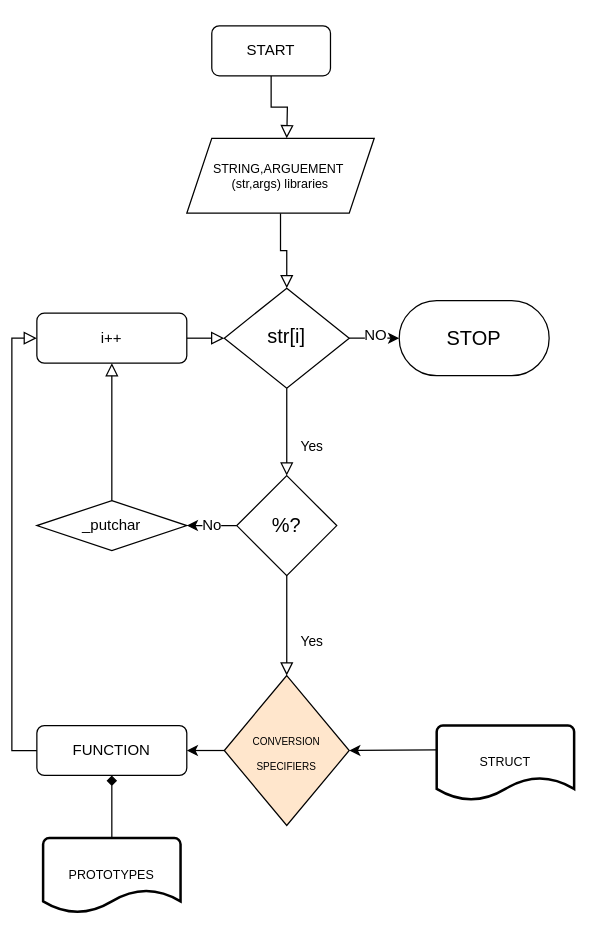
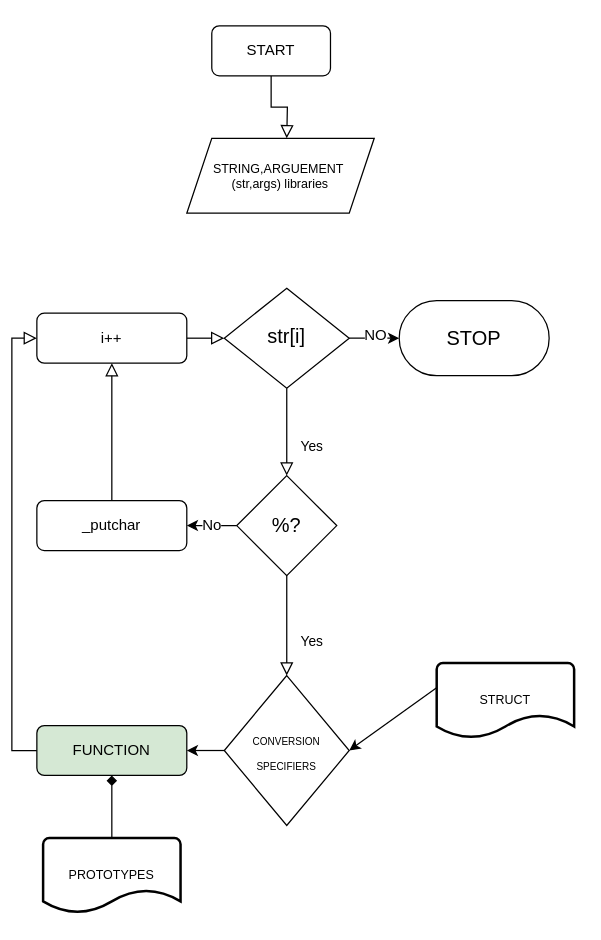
  <mxCell id="0" />
  <mxCell id="1" parent="0" />
  <mxCell id="2" value="" style="rounded=0;html=1;jettySize=auto;orthogonalLoop=1;fontSize=11;endArrow=block;endFill=0;endSize=8;strokeWidth=1;shadow=0;labelBackgroundColor=none;edgeStyle=orthogonalEdgeStyle;" parent="1" source="3" edge="1"><mxGeometry relative="1" as="geometry"><mxPoint x="220" y="110" as="targetPoint" /></mxGeometry></mxCell>
  <mxCell id="3" value="START" style="rounded=1;whiteSpace=wrap;html=1;fontSize=12;glass=0;strokeWidth=1;shadow=0;" parent="1" vertex="1"><mxGeometry x="160" y="20" width="95" height="40" as="geometry" /></mxCell>
- <mxCell id="4" value="&lt;br&gt;" style="rounded=0;html=1;jettySize=auto;orthogonalLoop=1;fontSize=11;endArrow=block;endFill=0;endSize=8;strokeWidth=1;shadow=0;labelBackgroundColor=none;edgeStyle=orthogonalEdgeStyle;exitX=0.5;exitY=1;exitDx=0;exitDy=0;" parent="1" source="9" target="7" edge="1"><mxGeometry y="20" relative="1" as="geometry"><mxPoint as="offset" /><mxPoint x="220" y="190" as="sourcePoint" /></mxGeometry></mxCell>
  <mxCell id="5" value="Yes" style="rounded=0;html=1;jettySize=auto;orthogonalLoop=1;fontSize=11;endArrow=block;endFill=0;endSize=8;strokeWidth=1;shadow=0;labelBackgroundColor=none;edgeStyle=orthogonalEdgeStyle;" parent="1" source="7" target="14" edge="1"><mxGeometry x="0.333" y="20" relative="1" as="geometry"><mxPoint as="offset" /><mxPoint x="220" y="370" as="targetPoint" /></mxGeometry></mxCell>
  <mxCell id="6" value="" style="edgeStyle=orthogonalEdgeStyle;rounded=0;html=1;jettySize=auto;orthogonalLoop=1;fontSize=11;endArrow=block;endFill=0;endSize=8;strokeWidth=1;shadow=0;labelBackgroundColor=none;exitX=1;exitY=0.5;exitDx=0;exitDy=0;entryX=0;entryY=0.5;entryDx=0;entryDy=0;" parent="1" source="8" target="7" edge="1"><mxGeometry y="10" relative="1" as="geometry"><mxPoint as="offset" /></mxGeometry></mxCell>
  <mxCell id="7" value="&lt;font style=&quot;font-size: 16px;&quot;&gt;str[i]&lt;/font&gt;" style="rhombus;whiteSpace=wrap;html=1;shadow=0;fontFamily=Helvetica;fontSize=12;align=center;strokeWidth=1;spacing=6;spacingTop=-4;" parent="1" vertex="1"><mxGeometry x="170" y="230" width="100" height="80" as="geometry" /></mxCell>
  <mxCell id="8" value="i++" style="rounded=1;whiteSpace=wrap;html=1;fontSize=12;glass=0;strokeWidth=1;shadow=0;" parent="1" vertex="1"><mxGeometry x="20" y="250" width="120" height="40" as="geometry" /></mxCell>
  <mxCell id="9" value="&lt;div style=&quot;font-size: 10px;&quot;&gt;&lt;span style=&quot;background-color: initial;&quot;&gt;&lt;font style=&quot;font-size: 10px;&quot;&gt;STRING,ARGUEMENT&amp;nbsp;&lt;/font&gt;&lt;/span&gt;&lt;/div&gt;&lt;div style=&quot;font-size: 10px;&quot;&gt;&lt;font style=&quot;font-size: 10px;&quot;&gt;&lt;span style=&quot;background-color: initial;&quot;&gt;(str,args)&amp;nbsp;&lt;/span&gt;&lt;span style=&quot;background-color: initial;&quot;&gt;libraries&lt;/span&gt;&lt;/font&gt;&lt;/div&gt;" style="shape=parallelogram;perimeter=parallelogramPerimeter;whiteSpace=wrap;html=1;fixedSize=1;align=center;" vertex="1" parent="1"><mxGeometry x="140" y="110" width="150" height="60" as="geometry" /></mxCell>
- <mxCell id="10" value="&lt;div style=&quot;&quot;&gt;&lt;span style=&quot;background-color: initial; line-height: 0.7;&quot;&gt;&lt;font style=&quot;font-size: 10px;&quot;&gt;STRUCT&lt;/font&gt;&lt;/span&gt;&lt;/div&gt;" style="strokeWidth=2;html=1;shape=mxgraph.flowchart.document2;whiteSpace=wrap;size=0.308;fontSize=7;align=center;" vertex="1" parent="1"><mxGeometry x="340" y="580" width="110" height="60" as="geometry" /></mxCell>
+ <mxCell id="10" value="&lt;div style=&quot;&quot;&gt;&lt;span style=&quot;background-color: initial; line-height: 0.7;&quot;&gt;&lt;font style=&quot;font-size: 10px;&quot;&gt;STRUCT&lt;/font&gt;&lt;/span&gt;&lt;/div&gt;" style="strokeWidth=2;html=1;shape=mxgraph.flowchart.document2;whiteSpace=wrap;size=0.308;fontSize=7;align=center;" vertex="1" parent="1"><mxGeometry x="340" y="530" width="110" height="60" as="geometry" /></mxCell>
  <mxCell id="11" value="&lt;font style=&quot;font-size: 16px;&quot;&gt;STOP&lt;/font&gt;" style="rounded=1;whiteSpace=wrap;html=1;fontSize=7;arcSize=50;" vertex="1" parent="1"><mxGeometry x="310" y="240" width="120" height="60" as="geometry" /></mxCell>
  <mxCell id="12" value="" style="endArrow=classic;html=1;rounded=0;fontSize=7;entryX=0;entryY=0.5;entryDx=0;entryDy=0;exitX=1;exitY=0.5;exitDx=0;exitDy=0;" edge="1" parent="1" source="7" target="11"><mxGeometry width="50" height="50" relative="1" as="geometry"><mxPoint x="240" y="340" as="sourcePoint" /><mxPoint x="240" y="290" as="targetPoint" /></mxGeometry></mxCell>
  <mxCell id="13" value="&lt;font style=&quot;font-size: 12px;&quot;&gt;NO&lt;br&gt;&lt;/font&gt;" style="edgeLabel;html=1;align=center;verticalAlign=middle;resizable=0;points=[];fontSize=7;" vertex="1" connectable="0" parent="12"><mxGeometry x="-0.058" y="3" relative="1" as="geometry"><mxPoint x="1" as="offset" /></mxGeometry></mxCell>
  <mxCell id="14" value="%?" style="rhombus;whiteSpace=wrap;html=1;fontSize=16;" vertex="1" parent="1"><mxGeometry x="180" y="380" width="80" height="80" as="geometry" /></mxCell>
  <mxCell id="15" value="Yes" style="rounded=0;html=1;jettySize=auto;orthogonalLoop=1;fontSize=11;endArrow=block;endFill=0;endSize=8;strokeWidth=1;shadow=0;labelBackgroundColor=none;edgeStyle=orthogonalEdgeStyle;exitX=0.5;exitY=1;exitDx=0;exitDy=0;" edge="1" parent="1" target="17" source="14"><mxGeometry x="0.333" y="20" relative="1" as="geometry"><mxPoint as="offset" /><mxPoint x="220" y="470" as="sourcePoint" /><mxPoint x="220" y="510" as="targetPoint" /></mxGeometry></mxCell>
  <mxCell id="16" style="edgeStyle=orthogonalEdgeStyle;rounded=0;orthogonalLoop=1;jettySize=auto;html=1;exitX=0;exitY=0.5;exitDx=0;exitDy=0;entryX=1;entryY=0.5;entryDx=0;entryDy=0;fontSize=12;" edge="1" parent="1" source="17" target="20"><mxGeometry relative="1" as="geometry" /></mxCell>
- <mxCell id="17" value="&lt;font style=&quot;font-size: 8px;&quot;&gt;CONVERSION&lt;br&gt;SPECIFIERS&lt;br&gt;&lt;/font&gt;" style="rhombus;whiteSpace=wrap;html=1;fontSize=16;fillColor=#ffe6cc;" vertex="1" parent="1"><mxGeometry x="170" y="540" width="100" height="120" as="geometry" /></mxCell>
+ <mxCell id="17" value="&lt;font style=&quot;font-size: 8px;&quot;&gt;CONVERSION&lt;br&gt;SPECIFIERS&lt;br&gt;&lt;/font&gt;" style="rhombus;whiteSpace=wrap;html=1;fontSize=16;" vertex="1" parent="1"><mxGeometry x="170" y="540" width="100" height="120" as="geometry" /></mxCell>
  <mxCell id="18" value="" style="endArrow=classic;html=1;rounded=0;fontSize=16;entryX=1;entryY=0.5;entryDx=0;entryDy=0;exitX=0.002;exitY=0.326;exitDx=0;exitDy=0;exitPerimeter=0;" edge="1" parent="1" source="10" target="17"><mxGeometry width="50" height="50" relative="1" as="geometry"><mxPoint x="280" y="570" as="sourcePoint" /><mxPoint x="330" y="520" as="targetPoint" /></mxGeometry></mxCell>
- <mxCell id="19" value="_putchar" style="rhombus;whiteSpace=wrap;html=1;fontSize=12;glass=0;strokeWidth=1;shadow=0;" vertex="1" parent="1"><mxGeometry x="20" y="400" width="120" height="40" as="geometry" /></mxCell>
- <mxCell id="20" value="FUNCTION" style="rounded=1;whiteSpace=wrap;html=1;fontSize=12;glass=0;strokeWidth=1;shadow=0;" vertex="1" parent="1"><mxGeometry x="20" y="580" width="120" height="40" as="geometry" /></mxCell>
+ <mxCell id="19" value="_putchar" style="rounded=1;whiteSpace=wrap;html=1;fontSize=12;glass=0;strokeWidth=1;shadow=0;" vertex="1" parent="1"><mxGeometry x="20" y="400" width="120" height="40" as="geometry" /></mxCell>
+ <mxCell id="20" value="FUNCTION" style="rounded=1;whiteSpace=wrap;html=1;fontSize=12;glass=0;strokeWidth=1;shadow=0;fillColor=#d5e8d4;" vertex="1" parent="1"><mxGeometry x="20" y="580" width="120" height="40" as="geometry" /></mxCell>
  <mxCell id="21" style="edgeStyle=orthogonalEdgeStyle;rounded=0;orthogonalLoop=1;jettySize=auto;html=1;exitX=0.5;exitY=0;exitDx=0;exitDy=0;exitPerimeter=0;entryX=0.5;entryY=1;entryDx=0;entryDy=0;fontSize=12;endArrow=diamond;" edge="1" parent="1" source="22" target="20"><mxGeometry relative="1" as="geometry" /></mxCell>
  <mxCell id="22" value="&lt;div style=&quot;&quot;&gt;&lt;span style=&quot;background-color: initial; line-height: 0.7;&quot;&gt;&lt;font style=&quot;font-size: 10px;&quot;&gt;PROTOTYPES&lt;/font&gt;&lt;/span&gt;&lt;/div&gt;" style="strokeWidth=2;html=1;shape=mxgraph.flowchart.document2;whiteSpace=wrap;size=0.308;fontSize=7;align=center;" vertex="1" parent="1"><mxGeometry x="25" y="670" width="110" height="60" as="geometry" /></mxCell>
  <mxCell id="23" value="&lt;font style=&quot;font-size: 12px;&quot;&gt;No&lt;/font&gt;" style="endArrow=classic;html=1;rounded=0;fontSize=8;entryX=1;entryY=0.5;entryDx=0;entryDy=0;exitX=0;exitY=0.5;exitDx=0;exitDy=0;" edge="1" parent="1" source="14" target="19"><mxGeometry width="50" height="50" relative="1" as="geometry"><mxPoint x="110" y="300" as="sourcePoint" /><mxPoint x="160" y="250" as="targetPoint" /></mxGeometry></mxCell>
  <mxCell id="24" value="" style="edgeStyle=orthogonalEdgeStyle;rounded=0;html=1;jettySize=auto;orthogonalLoop=1;fontSize=11;endArrow=block;endFill=0;endSize=8;strokeWidth=1;shadow=0;labelBackgroundColor=none;exitX=0.5;exitY=0;exitDx=0;exitDy=0;entryX=0.5;entryY=1;entryDx=0;entryDy=0;" edge="1" parent="1" source="19" target="8"><mxGeometry y="10" relative="1" as="geometry"><mxPoint as="offset" /><mxPoint x="150" y="280" as="sourcePoint" /><mxPoint x="110" y="300" as="targetPoint" /></mxGeometry></mxCell>
  <mxCell id="25" value="" style="edgeStyle=orthogonalEdgeStyle;rounded=0;html=1;jettySize=auto;orthogonalLoop=1;fontSize=11;endArrow=block;endFill=0;endSize=8;strokeWidth=1;shadow=0;labelBackgroundColor=none;exitX=0;exitY=0.5;exitDx=0;exitDy=0;entryX=0;entryY=0.5;entryDx=0;entryDy=0;" edge="1" parent="1" source="20" target="8"><mxGeometry relative="1" as="geometry"><mxPoint x="90" y="410" as="sourcePoint" /><mxPoint x="20" y="270" as="targetPoint" /></mxGeometry></mxCell>
